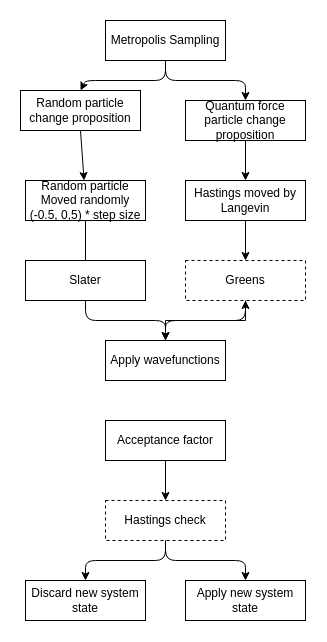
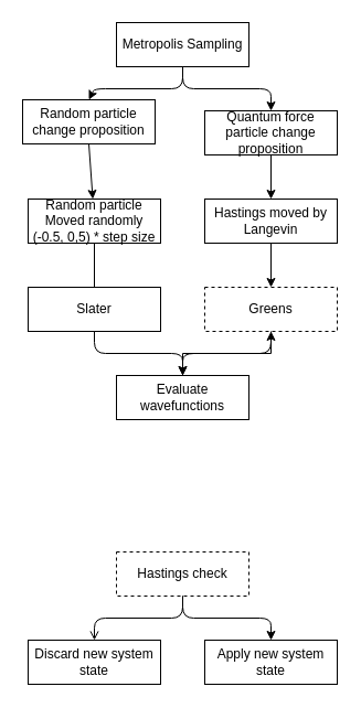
  <mxCell id="0" />
  <mxCell id="1" parent="0" />
  <mxCell id="2" value="Metropolis Sampling" style="rounded=0;whiteSpace=wrap;html=1;" vertex="1" parent="1"><mxGeometry x="105" y="20" width="120" height="40" as="geometry" /></mxCell>
  <mxCell id="3" value="Random particle change proposition" style="rounded=0;whiteSpace=wrap;html=1;" vertex="1" parent="1"><mxGeometry x="20" y="90" width="120" height="40" as="geometry" /></mxCell>
  <mxCell id="4" style="edgeStyle=orthogonalEdgeStyle;rounded=0;orthogonalLoop=1;jettySize=auto;html=1;exitX=0.5;exitY=1;exitDx=0;exitDy=0;entryX=0.5;entryY=0;entryDx=0;entryDy=0;" edge="1" parent="1" source="5" target="18"><mxGeometry relative="1" as="geometry" /></mxCell>
  <mxCell id="5" value="Quantum force particle change proposition" style="rounded=0;whiteSpace=wrap;html=1;" vertex="1" parent="1"><mxGeometry x="185" y="100" width="120" height="40" as="geometry" /></mxCell>
  <mxCell id="6" value="Random particle&lt;br&gt;Moved randomly (-0.5, 0,5) * step size" style="rounded=0;whiteSpace=wrap;html=1;" vertex="1" parent="1"><mxGeometry x="25" y="180" width="120" height="40" as="geometry" /></mxCell>
  <mxCell id="7" value="Greens" style="rounded=0;whiteSpace=wrap;html=1;dashed=1;" vertex="1" parent="1"><mxGeometry x="185" y="260" width="120" height="40" as="geometry" /></mxCell>
  <mxCell id="8" style="edgeStyle=orthogonalEdgeStyle;rounded=0;orthogonalLoop=1;jettySize=auto;html=1;" edge="1" parent="1" source="9" target="7"><mxGeometry relative="1" as="geometry" /></mxCell>
- <mxCell id="9" value="Apply wavefunctions" style="rounded=0;whiteSpace=wrap;html=1;" vertex="1" parent="1"><mxGeometry x="105" y="340" width="120" height="40" as="geometry" /></mxCell>
+ <mxCell id="9" value="Evaluate wavefunctions" style="rounded=0;whiteSpace=wrap;html=1;" vertex="1" parent="1"><mxGeometry x="105" y="340" width="120" height="40" as="geometry" /></mxCell>
  <mxCell id="10" value="" style="endArrow=classic;html=1;exitX=0.5;exitY=1;exitDx=0;exitDy=0;entryX=0.5;entryY=0;entryDx=0;entryDy=0;" edge="1" parent="1" source="2" target="5"><mxGeometry width="50" height="50" relative="1" as="geometry"><mxPoint x="-5" y="270" as="sourcePoint" /><mxPoint x="45" y="220" as="targetPoint" /><Array as="points"><mxPoint x="165" y="80" /><mxPoint x="245" y="80" /></Array></mxGeometry></mxCell>
  <mxCell id="11" value="" style="endArrow=classic;html=1;entryX=0.5;entryY=0;entryDx=0;entryDy=0;" edge="1" parent="1" target="3"><mxGeometry width="50" height="50" relative="1" as="geometry"><mxPoint x="165" y="60" as="sourcePoint" /><mxPoint x="45" y="220" as="targetPoint" /><Array as="points"><mxPoint x="165" y="80" /><mxPoint x="85" y="80" /></Array></mxGeometry></mxCell>
- <mxCell id="12" style="edgeStyle=orthogonalEdgeStyle;rounded=0;orthogonalLoop=1;jettySize=auto;html=1;" edge="1" parent="1" source="13" target="14"><mxGeometry relative="1" as="geometry" /></mxCell>
- <mxCell id="13" value="Acceptance factor" style="rounded=0;whiteSpace=wrap;html=1;" vertex="1" parent="1"><mxGeometry x="105" y="420" width="120" height="40" as="geometry" /></mxCell>
  <mxCell id="14" value="Hastings check" style="rounded=0;whiteSpace=wrap;html=1;dashed=1;" vertex="1" parent="1"><mxGeometry x="105" y="500" width="120" height="40" as="geometry" /></mxCell>
  <mxCell id="15" value="Apply new system state" style="rounded=0;whiteSpace=wrap;html=1;" vertex="1" parent="1"><mxGeometry x="185" y="580" width="120" height="40" as="geometry" /></mxCell>
  <mxCell id="16" value="Discard new system state" style="rounded=0;whiteSpace=wrap;html=1;" vertex="1" parent="1"><mxGeometry x="25" y="580" width="120" height="40" as="geometry" /></mxCell>
  <mxCell id="17" style="edgeStyle=orthogonalEdgeStyle;rounded=0;orthogonalLoop=1;jettySize=auto;html=1;exitX=0.5;exitY=1;exitDx=0;exitDy=0;entryX=0.5;entryY=0;entryDx=0;entryDy=0;" edge="1" parent="1" source="18" target="7"><mxGeometry relative="1" as="geometry" /></mxCell>
  <mxCell id="18" value="Hastings moved by Langevin" style="rounded=0;whiteSpace=wrap;html=1;" vertex="1" parent="1"><mxGeometry x="185" y="180" width="120" height="40" as="geometry" /></mxCell>
  <mxCell id="19" value="" style="endArrow=classic;html=1;exitX=0.5;exitY=1;exitDx=0;exitDy=0;" edge="1" parent="1" source="3" target="6"><mxGeometry width="50" height="50" relative="1" as="geometry"><mxPoint x="-5" y="260" as="sourcePoint" /><mxPoint x="45" y="210" as="targetPoint" /></mxGeometry></mxCell>
  <mxCell id="20" value="" style="endArrow=classic;html=1;exitX=0.5;exitY=1;exitDx=0;exitDy=0;entryX=0.5;entryY=0;entryDx=0;entryDy=0;" edge="1" parent="1" source="6" target="9"><mxGeometry width="50" height="50" relative="1" as="geometry"><mxPoint x="-5" y="260" as="sourcePoint" /><mxPoint x="45" y="210" as="targetPoint" /><Array as="points"><mxPoint x="85" y="320" /><mxPoint x="165" y="320" /></Array></mxGeometry></mxCell>
  <mxCell id="21" value="" style="endArrow=classic;html=1;" edge="1" parent="1" source="7"><mxGeometry width="50" height="50" relative="1" as="geometry"><mxPoint x="-5" y="370" as="sourcePoint" /><mxPoint x="165" y="340" as="targetPoint" /><Array as="points"><mxPoint x="245" y="320" /><mxPoint x="165" y="320" /></Array></mxGeometry></mxCell>
- <mxCell id="22" value="" style="endArrow=classic;html=1;exitX=0.5;exitY=1;exitDx=0;exitDy=0;entryX=0.5;entryY=0;entryDx=0;entryDy=0;" edge="1" parent="1" source="14" target="16"><mxGeometry width="50" height="50" relative="1" as="geometry"><mxPoint x="-5" y="370" as="sourcePoint" /><mxPoint x="45" y="320" as="targetPoint" /><Array as="points"><mxPoint x="165" y="560" /><mxPoint x="85" y="560" /></Array></mxGeometry></mxCell>
+ <mxCell id="22" value="" style="endArrow=open;html=1;exitX=0.5;exitY=1;exitDx=0;exitDy=0;entryX=0.5;entryY=0;entryDx=0;entryDy=0;" edge="1" parent="1" source="14" target="16"><mxGeometry width="50" height="50" relative="1" as="geometry"><mxPoint x="-5" y="370" as="sourcePoint" /><mxPoint x="45" y="320" as="targetPoint" /><Array as="points"><mxPoint x="165" y="560" /><mxPoint x="85" y="560" /></Array></mxGeometry></mxCell>
  <mxCell id="23" value="" style="endArrow=classic;html=1;exitX=0.5;exitY=1;exitDx=0;exitDy=0;entryX=0.5;entryY=0;entryDx=0;entryDy=0;" edge="1" parent="1" source="14" target="15"><mxGeometry width="50" height="50" relative="1" as="geometry"><mxPoint x="-5" y="370" as="sourcePoint" /><mxPoint x="45" y="320" as="targetPoint" /><Array as="points"><mxPoint x="165" y="560" /><mxPoint x="245" y="560" /></Array></mxGeometry></mxCell>
  <mxCell id="24" value="Slater" style="rounded=0;whiteSpace=wrap;html=1;" vertex="1" parent="1"><mxGeometry x="25" y="260" width="120" height="40" as="geometry" /></mxCell>
